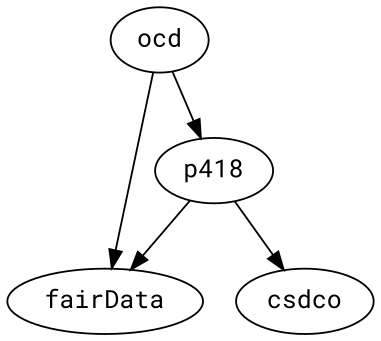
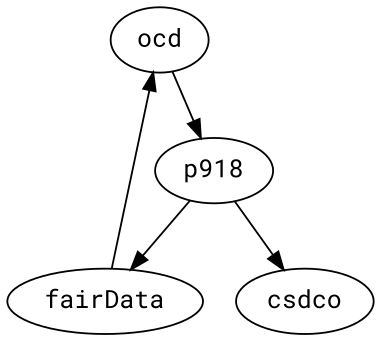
  digraph {
    fontname="Roboto Mono"
    node [fontname="Roboto Mono"]
    edge [fontname="Roboto Mono"]
    ocd
-   p418
+   p418 [label=p918]
    fairData
    csdco
    ocd -> p418
-   ocd -> fairData
+   fairData -> ocd
    p418 -> fairData
    p418 -> csdco
  }
